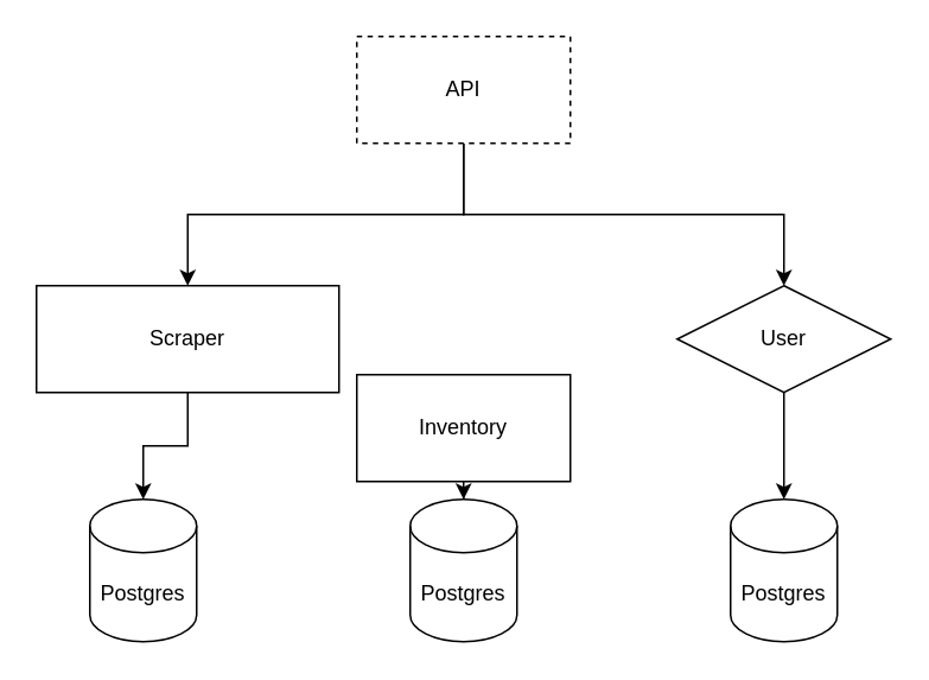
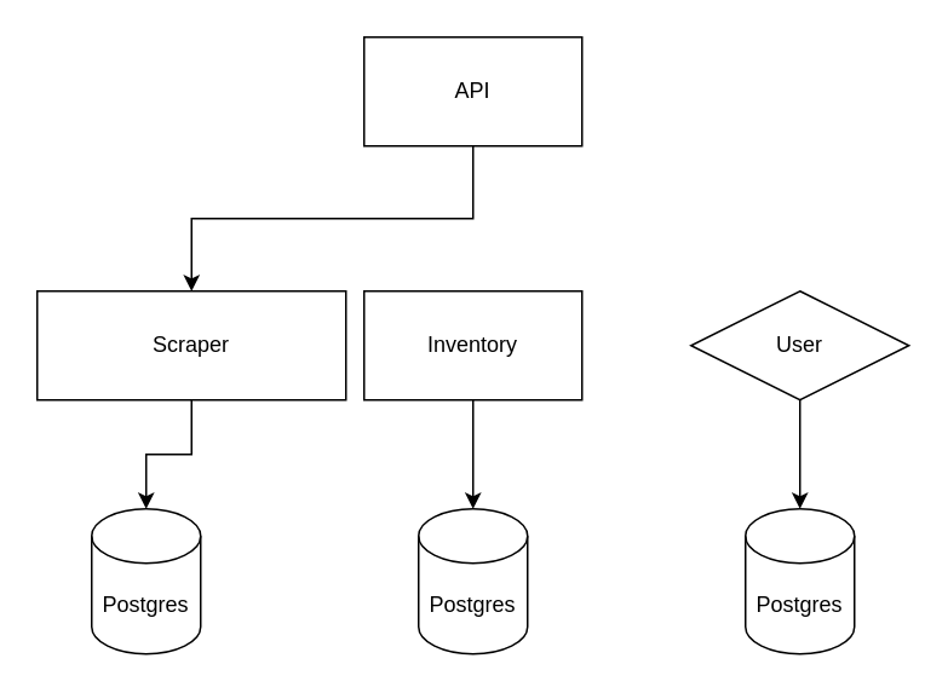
  <mxCell id="0" />
  <mxCell id="1" parent="0" />
  <mxCell id="2" style="edgeStyle=orthogonalEdgeStyle;rounded=0;orthogonalLoop=1;jettySize=auto;html=1;exitX=0.5;exitY=1;exitDx=0;exitDy=0;entryX=0.5;entryY=0;entryDx=0;entryDy=0;" edge="1" parent="1" source="4" target="5"><mxGeometry relative="1" as="geometry" /></mxCell>
- <mxCell id="3" style="edgeStyle=orthogonalEdgeStyle;rounded=0;orthogonalLoop=1;jettySize=auto;html=1;exitX=0.5;exitY=1;exitDx=0;exitDy=0;entryX=0.5;entryY=0;entryDx=0;entryDy=0;" edge="1" parent="1" source="4" target="12"><mxGeometry relative="1" as="geometry" /></mxCell>
- <mxCell id="4" value="API" style="rounded=0;whiteSpace=wrap;html=1;dashed=1;" vertex="1" parent="1"><mxGeometry x="200" y="20" width="120" height="60" as="geometry" /></mxCell>
+ <mxCell id="4" value="API" style="rounded=0;whiteSpace=wrap;html=1;" vertex="1" parent="1"><mxGeometry x="200" y="20" width="120" height="60" as="geometry" /></mxCell>
  <mxCell id="5" value="Scraper" style="rounded=0;whiteSpace=wrap;html=1;" vertex="1" parent="1"><mxGeometry x="20" y="160" width="170" height="60" as="geometry" /></mxCell>
  <mxCell id="6" value="" style="edgeStyle=orthogonalEdgeStyle;rounded=0;orthogonalLoop=1;jettySize=auto;html=1;" edge="1" parent="1" source="7" target="10"><mxGeometry relative="1" as="geometry" /></mxCell>
- <mxCell id="7" value="Inventory" style="rounded=0;whiteSpace=wrap;html=1;" vertex="1" parent="1"><mxGeometry x="200" y="210" width="120" height="60" as="geometry" /></mxCell>
+ <mxCell id="7" value="Inventory" style="rounded=0;whiteSpace=wrap;html=1;" vertex="1" parent="1"><mxGeometry x="200" y="160" width="120" height="60" as="geometry" /></mxCell>
  <mxCell id="8" value="Postgres" style="shape=cylinder3;whiteSpace=wrap;html=1;boundedLbl=1;backgroundOutline=1;size=15;" vertex="1" parent="1"><mxGeometry x="50" y="280" width="60" height="80" as="geometry" /></mxCell>
  <mxCell id="9" style="edgeStyle=orthogonalEdgeStyle;rounded=0;orthogonalLoop=1;jettySize=auto;html=1;entryX=0.5;entryY=0;entryDx=0;entryDy=0;entryPerimeter=0;" edge="1" parent="1" source="5" target="8"><mxGeometry relative="1" as="geometry" /></mxCell>
  <mxCell id="10" value="Postgres" style="shape=cylinder3;whiteSpace=wrap;html=1;boundedLbl=1;backgroundOutline=1;size=15;" vertex="1" parent="1"><mxGeometry x="230" y="280" width="60" height="80" as="geometry" /></mxCell>
  <mxCell id="11" style="edgeStyle=orthogonalEdgeStyle;rounded=0;orthogonalLoop=1;jettySize=auto;html=1;exitX=0.5;exitY=1;exitDx=0;exitDy=0;" edge="1" parent="1" source="12" target="13"><mxGeometry relative="1" as="geometry" /></mxCell>
  <mxCell id="12" value="User" style="rhombus;whiteSpace=wrap;html=1;" vertex="1" parent="1"><mxGeometry x="380" y="160" width="120" height="60" as="geometry" /></mxCell>
  <mxCell id="13" value="Postgres" style="shape=cylinder3;whiteSpace=wrap;html=1;boundedLbl=1;backgroundOutline=1;size=15;" vertex="1" parent="1"><mxGeometry x="410" y="280" width="60" height="80" as="geometry" /></mxCell>
